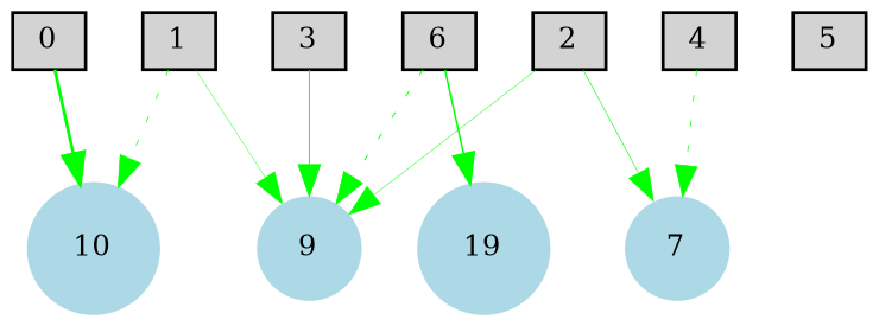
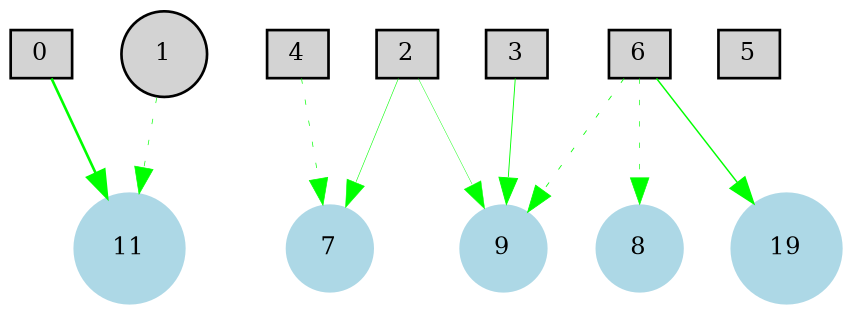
  digraph {
    node [fontsize=9 shape=box style=filled]
    edge [color=green style=solid]
    0 [height=0.2 width=0.2]
-   11 [color=lightblue height=0.2 shape=circle width=0.2 label=10]
-   1 [height=0.2 width=0.2]
+   11 [color=lightblue height=0.2 shape=circle width=0.2]
+   1 [height=0.2 shape=circle width=0.2]
    9 [color=lightblue height=0.2 shape=circle width=0.2]
    7 [color=lightblue height=0.2 shape=circle width=0.2]
    2 [height=0.2 width=0.2]
    3 [height=0.2 width=0.2]
    4 [height=0.2 width=0.2]
    5 [height=0.2 width=0.2]
    6 [height=0.2 width=0.2]
+   8 [color=lightblue height=0.2 shape=circle width=0.2]
    n12 [color=lightblue height=0.2 label=19 shape=circle width=0.2]
    0 -> 11 [penwidth=0.982214533251]
    1 -> 11 [penwidth=0.251633823944 style=dotted]
-   1 -> 9 [penwidth=0.142231557526]
    2 -> 9 [penwidth=0.163277724123]
    2 -> 7 [penwidth=0.214208436529]
    3 -> 9 [penwidth=0.337198292454]
    4 -> 7 [penwidth=0.256843495507 style=dotted]
    6 -> 9 [penwidth=0.310767053727 style=dotted]
+   6 -> 8 [penwidth=0.245800104255 style=dotted]
    6 -> n12 [penwidth=0.544079459004]
  }
